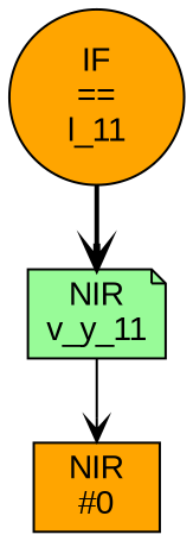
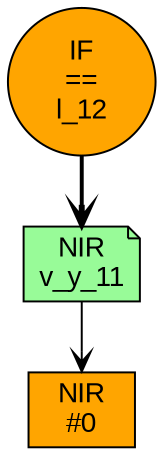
  digraph {
    fontname="Liberation Sans"
    node [fillcolor=orange fontname="Liberation Sans" style=filled]
    edge [arrowhead=vee fontname="Liberation Sans"]
-   n1 [label="IF\n==\nl_11\n" shape=circle]
+   n1 [label="IF\n==\nl_12\n" shape=circle]
    n2 [fillcolor=palegreen label="NIR\nv_y_11\n" shape=note]
    n3 [label="NIR\n#0\n" shape=box]
    n1 -> n2 [style=bold]
    n2 -> n3 [style=solid]
  }
